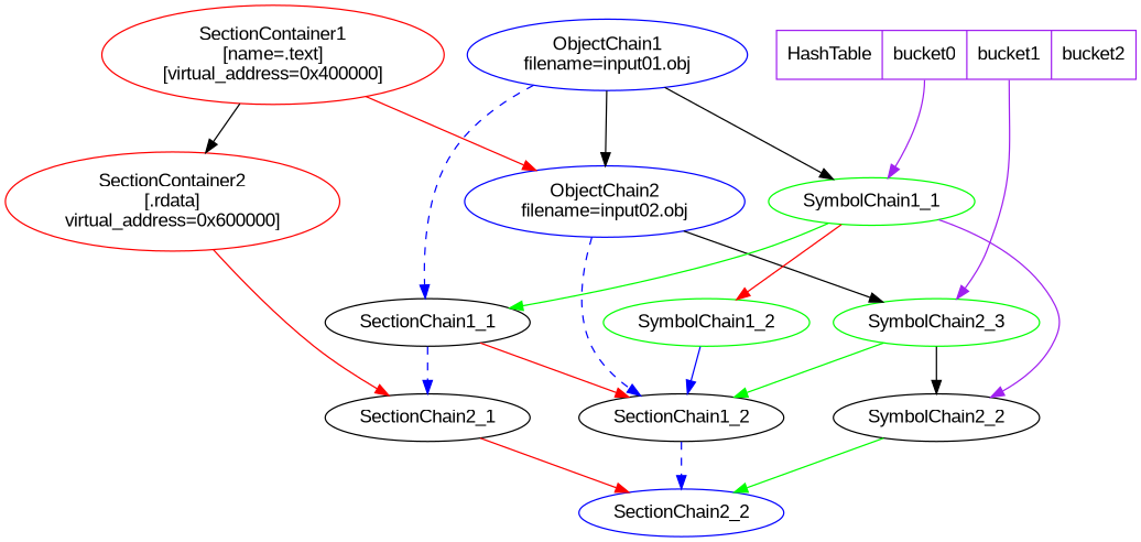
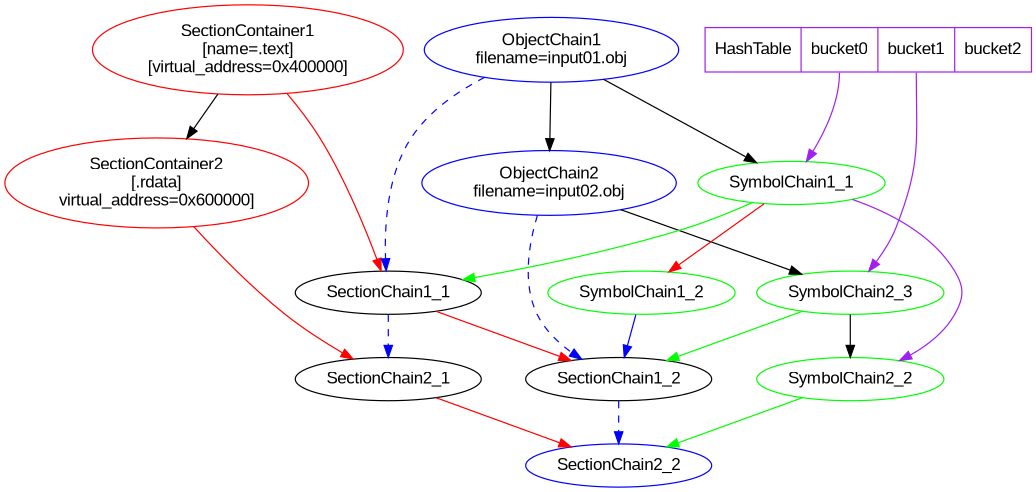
  digraph {
    fontname="Liberation Sans"
    node [color=green fontname="Liberation Sans"]
    edge [fontname="Liberation Sans"]
    n1 [color=red label="SectionContainer1\n[name=.text]\n[virtual_address=0x400000]"]
    n2 [color=red label="SectionContainer2\n[.rdata]\nvirtual_address=0x600000]"]
    SectionChain1_1 [color=""]
    SectionChain2_1 [color=""]
    SectionChain1_2 [color=""]
    SectionChain2_2 [color=blue]
    n7 [color=blue label="ObjectChain1\n filename=input01.obj "]
    n8 [color=blue label="ObjectChain2\n filename=input02.obj "]
    SymbolChain1_1
    n10 [label=SymbolChain2_3]
    SymbolChain1_2
-   SymbolChain2_2 [color=black]
+   SymbolChain2_2
    n13 [color=purple label="HashTable|<key0>bucket0|<key1>bucket1|bucket2" shape=record]
    n1 -> n2
-   n1 -> n8 [color=red]
+   n1 -> SectionChain1_1 [color=red]
    n2 -> SectionChain2_1 [color=red]
    SectionChain1_1 -> SectionChain2_1 [color=blue style=dashed]
    SectionChain1_1 -> SectionChain1_2 [color=red]
    SectionChain2_1 -> SectionChain2_2 [color=red]
    SectionChain1_2 -> SectionChain2_2 [color=blue style=dashed]
    n7 -> SectionChain1_1 [color=blue style=dashed]
    n7 -> n8
    n7 -> SymbolChain1_1
    n8 -> SectionChain1_2 [color=blue style=dashed]
    n8 -> n10
    SymbolChain1_1 -> SectionChain1_1 [color=green]
    SymbolChain1_1 -> SymbolChain1_2 [color=red]
    SymbolChain1_1 -> SymbolChain2_2 [color=purple]
    n10 -> SectionChain1_2 [color=green]
    n10 -> SymbolChain2_2
    SymbolChain1_2 -> SectionChain1_2 [color=blue]
    SymbolChain2_2 -> SectionChain2_2 [color=green]
    n13 -> SymbolChain1_1 [color=purple tailport=key0]
    n13 -> n10 [color=purple tailport=key1]
  }
